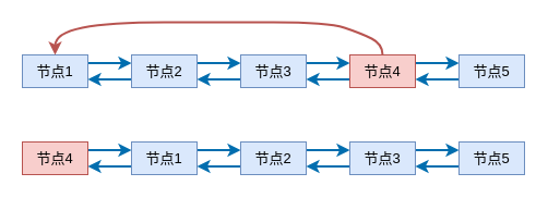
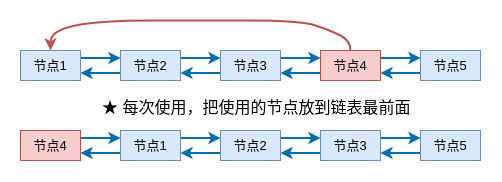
  <mxCell id="0" />
  <mxCell id="1" parent="0" />
  <mxCell id="2" style="edgeStyle=orthogonalEdgeStyle;rounded=0;orthogonalLoop=1;jettySize=auto;html=1;exitX=1;exitY=0.25;exitDx=0;exitDy=0;entryX=0;entryY=0.25;entryDx=0;entryDy=0;fillColor=#1ba1e2;strokeColor=#006EAF;strokeWidth=2;" edge="1" parent="1" source="3" target="6"><mxGeometry relative="1" as="geometry" /></mxCell>
  <mxCell id="3" value="&lt;font style=&quot;font-size: 13px&quot;&gt;节点1&lt;/font&gt;" style="rounded=0;whiteSpace=wrap;html=1;fillColor=#dae8fc;strokeColor=#6c8ebf;" vertex="1" parent="1"><mxGeometry x="20" y="50" width="60" height="30" as="geometry" /></mxCell>
  <mxCell id="4" style="edgeStyle=orthogonalEdgeStyle;rounded=0;orthogonalLoop=1;jettySize=auto;html=1;exitX=1;exitY=0.25;exitDx=0;exitDy=0;entryX=0;entryY=0.25;entryDx=0;entryDy=0;fillColor=#1ba1e2;strokeColor=#006EAF;strokeWidth=2;" edge="1" parent="1" source="6" target="9"><mxGeometry relative="1" as="geometry" /></mxCell>
  <mxCell id="5" style="edgeStyle=orthogonalEdgeStyle;rounded=0;orthogonalLoop=1;jettySize=auto;html=1;exitX=0;exitY=0.75;exitDx=0;exitDy=0;entryX=1;entryY=0.75;entryDx=0;entryDy=0;fillColor=#1ba1e2;strokeColor=#006EAF;strokeWidth=2;" edge="1" parent="1" source="6" target="3"><mxGeometry relative="1" as="geometry" /></mxCell>
  <mxCell id="6" value="&lt;font style=&quot;font-size: 13px&quot;&gt;节点2&lt;/font&gt;" style="rounded=0;whiteSpace=wrap;html=1;fillColor=#dae8fc;strokeColor=#6c8ebf;" vertex="1" parent="1"><mxGeometry x="120" y="50" width="60" height="30" as="geometry" /></mxCell>
  <mxCell id="7" style="edgeStyle=orthogonalEdgeStyle;rounded=0;orthogonalLoop=1;jettySize=auto;html=1;exitX=1;exitY=0.25;exitDx=0;exitDy=0;entryX=0;entryY=0.25;entryDx=0;entryDy=0;fillColor=#1ba1e2;strokeColor=#006EAF;strokeWidth=2;" edge="1" parent="1" source="9" target="12"><mxGeometry relative="1" as="geometry" /></mxCell>
  <mxCell id="8" style="edgeStyle=orthogonalEdgeStyle;rounded=0;orthogonalLoop=1;jettySize=auto;html=1;exitX=0;exitY=0.75;exitDx=0;exitDy=0;entryX=1;entryY=0.75;entryDx=0;entryDy=0;fillColor=#1ba1e2;strokeColor=#006EAF;strokeWidth=2;" edge="1" parent="1" source="9" target="6"><mxGeometry relative="1" as="geometry" /></mxCell>
  <mxCell id="9" value="&lt;font style=&quot;font-size: 13px&quot;&gt;节点3&lt;/font&gt;" style="rounded=0;whiteSpace=wrap;html=1;fillColor=#dae8fc;strokeColor=#6c8ebf;" vertex="1" parent="1"><mxGeometry x="220" y="50" width="60" height="30" as="geometry" /></mxCell>
  <mxCell id="10" style="edgeStyle=orthogonalEdgeStyle;rounded=0;orthogonalLoop=1;jettySize=auto;html=1;exitX=1;exitY=0.25;exitDx=0;exitDy=0;entryX=0;entryY=0.25;entryDx=0;entryDy=0;fillColor=#1ba1e2;strokeColor=#006EAF;strokeWidth=2;" edge="1" parent="1" source="12" target="14"><mxGeometry relative="1" as="geometry" /></mxCell>
  <mxCell id="11" style="edgeStyle=orthogonalEdgeStyle;rounded=0;orthogonalLoop=1;jettySize=auto;html=1;exitX=0;exitY=0.75;exitDx=0;exitDy=0;entryX=1;entryY=0.75;entryDx=0;entryDy=0;fillColor=#1ba1e2;strokeColor=#006EAF;strokeWidth=2;" edge="1" parent="1" source="12" target="9"><mxGeometry relative="1" as="geometry"><mxPoint x="299.857" y="72.429" as="targetPoint" /></mxGeometry></mxCell>
  <mxCell id="12" value="&lt;font style=&quot;font-size: 13px&quot;&gt;节点4&lt;/font&gt;" style="rounded=0;whiteSpace=wrap;html=1;fillColor=#f8cecc;strokeColor=#b85450;" vertex="1" parent="1"><mxGeometry x="320" y="50" width="60" height="30" as="geometry" /></mxCell>
  <mxCell id="13" style="edgeStyle=orthogonalEdgeStyle;rounded=0;orthogonalLoop=1;jettySize=auto;html=1;exitX=0;exitY=0.75;exitDx=0;exitDy=0;entryX=1;entryY=0.75;entryDx=0;entryDy=0;fillColor=#1ba1e2;strokeColor=#006EAF;strokeWidth=2;" edge="1" parent="1" source="14" target="12"><mxGeometry relative="1" as="geometry" /></mxCell>
  <mxCell id="14" value="&lt;font style=&quot;font-size: 13px&quot;&gt;节点5&lt;/font&gt;" style="rounded=0;whiteSpace=wrap;html=1;fillColor=#dae8fc;strokeColor=#6c8ebf;" vertex="1" parent="1"><mxGeometry x="420" y="50" width="60" height="30" as="geometry" /></mxCell>
  <mxCell id="15" style="edgeStyle=orthogonalEdgeStyle;rounded=0;orthogonalLoop=1;jettySize=auto;html=1;exitX=1;exitY=0.25;exitDx=0;exitDy=0;entryX=0;entryY=0.25;entryDx=0;entryDy=0;fillColor=#1ba1e2;strokeColor=#006EAF;strokeWidth=2;" edge="1" parent="1" source="16" target="19"><mxGeometry relative="1" as="geometry" /></mxCell>
  <mxCell id="16" value="&lt;font style=&quot;font-size: 13px&quot;&gt;节点4&lt;/font&gt;" style="rounded=0;whiteSpace=wrap;html=1;fillColor=#f8cecc;strokeColor=#b85450;" vertex="1" parent="1"><mxGeometry x="20" y="130" width="60" height="30" as="geometry" /></mxCell>
  <mxCell id="17" style="edgeStyle=orthogonalEdgeStyle;rounded=0;orthogonalLoop=1;jettySize=auto;html=1;exitX=1;exitY=0.25;exitDx=0;exitDy=0;entryX=0;entryY=0.25;entryDx=0;entryDy=0;fillColor=#1ba1e2;strokeColor=#006EAF;strokeWidth=2;" edge="1" parent="1" source="19" target="22"><mxGeometry relative="1" as="geometry" /></mxCell>
  <mxCell id="18" style="edgeStyle=orthogonalEdgeStyle;rounded=0;orthogonalLoop=1;jettySize=auto;html=1;exitX=0;exitY=0.75;exitDx=0;exitDy=0;entryX=1;entryY=0.75;entryDx=0;entryDy=0;fillColor=#1ba1e2;strokeColor=#006EAF;strokeWidth=2;" edge="1" parent="1" source="19" target="16"><mxGeometry relative="1" as="geometry" /></mxCell>
  <mxCell id="19" value="&lt;font style=&quot;font-size: 13px&quot;&gt;节点1&lt;/font&gt;" style="rounded=0;whiteSpace=wrap;html=1;fillColor=#dae8fc;strokeColor=#6c8ebf;" vertex="1" parent="1"><mxGeometry x="120" y="130" width="60" height="30" as="geometry" /></mxCell>
  <mxCell id="20" style="edgeStyle=orthogonalEdgeStyle;rounded=0;orthogonalLoop=1;jettySize=auto;html=1;exitX=1;exitY=0.25;exitDx=0;exitDy=0;entryX=0;entryY=0.25;entryDx=0;entryDy=0;fillColor=#1ba1e2;strokeColor=#006EAF;strokeWidth=2;" edge="1" parent="1" source="22" target="25"><mxGeometry relative="1" as="geometry" /></mxCell>
  <mxCell id="21" style="edgeStyle=orthogonalEdgeStyle;rounded=0;orthogonalLoop=1;jettySize=auto;html=1;exitX=0;exitY=0.75;exitDx=0;exitDy=0;entryX=1;entryY=0.75;entryDx=0;entryDy=0;fillColor=#1ba1e2;strokeColor=#006EAF;strokeWidth=2;" edge="1" parent="1" source="22" target="19"><mxGeometry relative="1" as="geometry" /></mxCell>
  <mxCell id="22" value="&lt;font style=&quot;font-size: 13px&quot;&gt;节点2&lt;/font&gt;" style="rounded=0;whiteSpace=wrap;html=1;fillColor=#dae8fc;strokeColor=#6c8ebf;" vertex="1" parent="1"><mxGeometry x="220" y="130" width="60" height="30" as="geometry" /></mxCell>
  <mxCell id="23" style="edgeStyle=orthogonalEdgeStyle;rounded=0;orthogonalLoop=1;jettySize=auto;html=1;exitX=1;exitY=0.25;exitDx=0;exitDy=0;entryX=0;entryY=0.25;entryDx=0;entryDy=0;fillColor=#1ba1e2;strokeColor=#006EAF;strokeWidth=2;" edge="1" parent="1" source="25" target="27"><mxGeometry relative="1" as="geometry" /></mxCell>
  <mxCell id="24" style="edgeStyle=orthogonalEdgeStyle;rounded=0;orthogonalLoop=1;jettySize=auto;html=1;exitX=0;exitY=0.75;exitDx=0;exitDy=0;entryX=1;entryY=0.75;entryDx=0;entryDy=0;fillColor=#1ba1e2;strokeColor=#006EAF;strokeWidth=2;" edge="1" parent="1" source="25" target="22"><mxGeometry relative="1" as="geometry"><mxPoint x="299.857" y="152.429" as="targetPoint" /></mxGeometry></mxCell>
  <mxCell id="25" value="&lt;font style=&quot;font-size: 13px&quot;&gt;节点3&lt;/font&gt;" style="rounded=0;whiteSpace=wrap;html=1;fillColor=#dae8fc;strokeColor=#6c8ebf;" vertex="1" parent="1"><mxGeometry x="320" y="130" width="60" height="30" as="geometry" /></mxCell>
  <mxCell id="26" style="edgeStyle=orthogonalEdgeStyle;rounded=0;orthogonalLoop=1;jettySize=auto;html=1;exitX=0;exitY=0.75;exitDx=0;exitDy=0;entryX=1;entryY=0.75;entryDx=0;entryDy=0;fillColor=#1ba1e2;strokeColor=#006EAF;strokeWidth=2;" edge="1" parent="1" source="27" target="25"><mxGeometry relative="1" as="geometry" /></mxCell>
  <mxCell id="27" value="&lt;font style=&quot;font-size: 13px&quot;&gt;节点5&lt;/font&gt;" style="rounded=0;whiteSpace=wrap;html=1;fillColor=#dae8fc;strokeColor=#6c8ebf;" vertex="1" parent="1"><mxGeometry x="420" y="130" width="60" height="30" as="geometry" /></mxCell>
  <mxCell id="28" value="" style="endArrow=classic;html=1;strokeWidth=2;exitX=0.5;exitY=0;exitDx=0;exitDy=0;entryX=0.5;entryY=0;entryDx=0;entryDy=0;curved=1;fillColor=#f8cecc;strokeColor=#b85450;" edge="1" parent="1" source="12" target="3"><mxGeometry width="50" height="50" relative="1" as="geometry"><mxPoint x="220" y="10" as="sourcePoint" /><mxPoint x="50" y="20" as="targetPoint" /><Array as="points"><mxPoint x="350" y="40" /><mxPoint x="330" y="30" /><mxPoint x="300" y="20" /><mxPoint x="200" y="20" /><mxPoint x="100" y="20" /><mxPoint x="50" y="30" /></Array></mxGeometry></mxCell>
+ <mxCell id="29" value="&lt;font style=&quot;font-size: 16px&quot;&gt;★ 每次使用，把使用的节点放到链表最前面&lt;/font&gt;" style="text;html=1;resizable=0;points=[];autosize=1;align=left;verticalAlign=top;spacingTop=-4;" vertex="1" parent="1"><mxGeometry x="100" y="95" width="320" height="20" as="geometry" /></mxCell>
